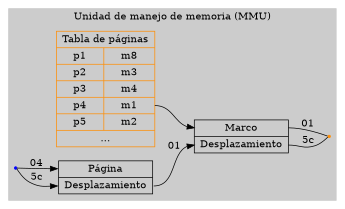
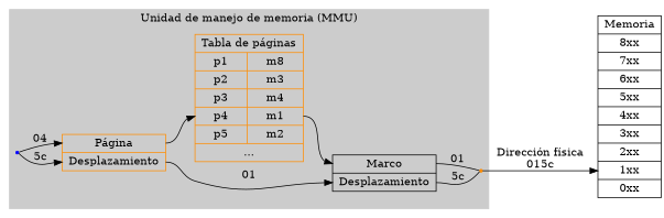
  digraph {
    rankdir=LR
    node [color=black shape=record]
    split [color=blue shape=point]
-   n2 [label="<p>Página|<d>Desplazamiento"]
+   n2 [color=darkorange label="<p>Página|<d>Desplazamiento"]
    n3 [label="<m>Marco|<d>Desplazamiento"]
    n4 [color=darkorange label="Tabla de páginas|{p1|m8}|{p2|m3}|{p3|m4}|{<p>p4|<m>m1}|{p5|m2}|..."]
    join [color=darkorange shape=point]
+   n6 [label="Memoria|8xx|7xx|6xx|5xx|4xx|3xx|2xx|<1>1xx|0xx"]
    subgraph cluster_1 {
      bgcolor="#cccccc"
      color="#cccccc"
      label="Unidad de manejo de memoria (MMU)"
      split
      n2
      n3
      n4
      join
    }
    split -> n2 [headport=p label=04]
    split -> n2 [headport=d label="5c"]
    n2 -> n3 [headport=d label=01 tailport=d]
+   n2 -> n4 [headport=p tailport=p]
    n3 -> join [dir=none label=01 tailport=m]
    n3 -> join [dir=none label="5c" tailport=d]
    n4 -> n3 [headport=m tailport=m]
+   join -> n6 [headport=1 label="Dirección física\n015c"]
  }
